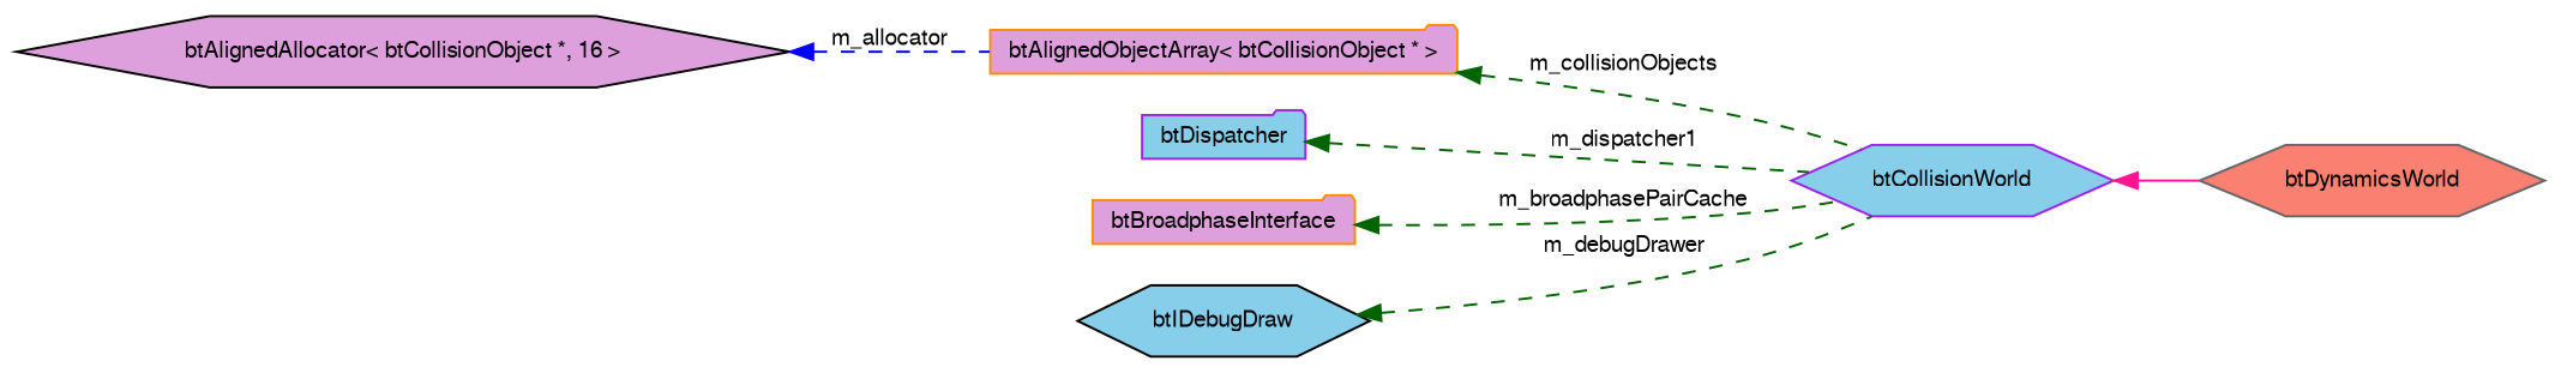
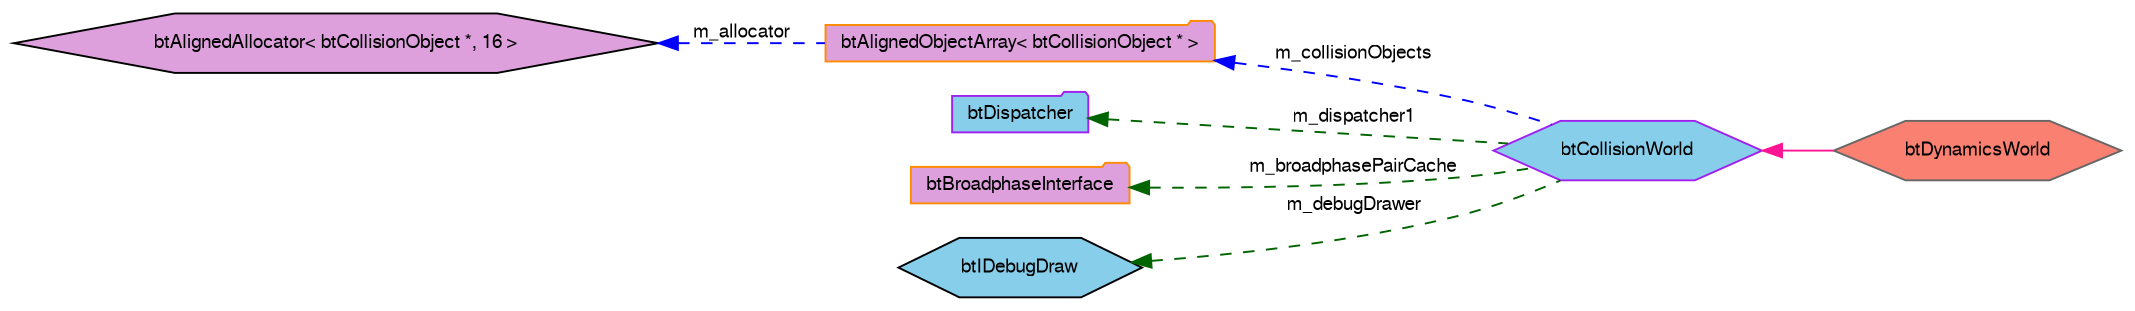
  digraph {
    rankdir=LR
    node [color=purple fillcolor=skyblue fontname=FreeSans fontsize=10 shape=hexagon style=filled]
    edge [color=darkgreen dir=back fontname=FreeSans fontsize=10 labelfontname=FreeSans labelfontsize=10 style=dashed]
    n1 [color=gray40 fillcolor=salmon fontcolor=black height=0.2 label=btDynamicsWorld width=0.4]
    n2 [height=0.2 label=btCollisionWorld width=0.4]
    n3 [color=darkorange fillcolor=plum height=0.2 label="btAlignedObjectArray\< btCollisionObject * \>" shape=folder width=0.4]
    n4 [color=black fillcolor=plum height=0.2 label="btAlignedAllocator\< btCollisionObject *, 16 \>" width=0.4]
    n5 [height=0.2 label=btDispatcher shape=folder width=0.4]
    n6 [color=darkorange fillcolor=plum height=0.2 label=btBroadphaseInterface shape=folder width=0.4]
    n7 [color=black height=0.2 label=btIDebugDraw width=0.4]
    n2 -> n1 [color=deeppink style=solid]
-   n3 -> n2 [label=m_collisionObjects]
+   n3 -> n2 [color=blue label=m_collisionObjects]
    n4 -> n3 [color=blue label=m_allocator]
    n5 -> n2 [label=m_dispatcher1]
    n6 -> n2 [label=m_broadphasePairCache]
    n7 -> n2 [label=m_debugDrawer]
  }
